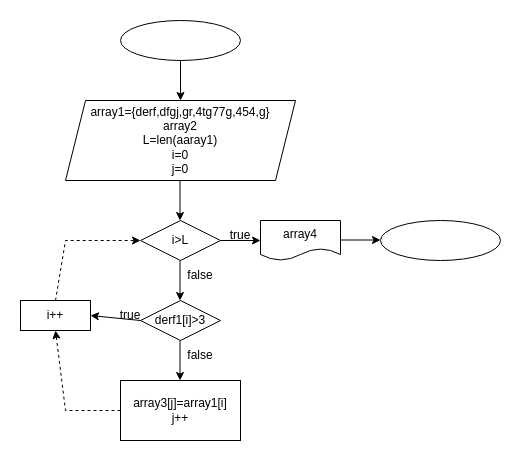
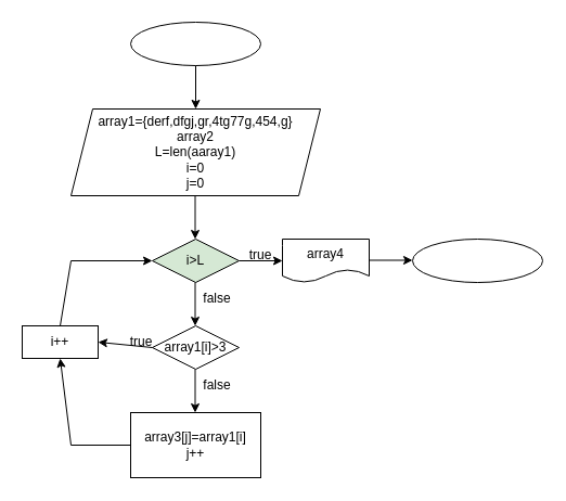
  <mxCell id="0" />
  <mxCell id="1" parent="0" />
  <mxCell id="2" value="" style="ellipse;whiteSpace=wrap;html=1;" parent="1" vertex="1"><mxGeometry x="120" y="20" width="120" height="40" as="geometry" /></mxCell>
  <mxCell id="3" value="array1={derf,dfgj,gr,4tg77g,454,g}&lt;br&gt;array2&lt;br&gt;L=len(aaray1)&lt;br&gt;i=0&lt;br&gt;j=0" style="shape=parallelogram;perimeter=parallelogramPerimeter;whiteSpace=wrap;html=1;fixedSize=1;" parent="1" vertex="1"><mxGeometry x="65" y="100" width="230" height="80" as="geometry" /></mxCell>
- <mxCell id="4" value="i&amp;gt;L" style="rhombus;whiteSpace=wrap;html=1;" parent="1" vertex="1"><mxGeometry x="140" y="220" width="80" height="40" as="geometry" /></mxCell>
+ <mxCell id="4" value="i&amp;gt;L" style="rhombus;whiteSpace=wrap;html=1;fillColor=#d5e8d4;" parent="1" vertex="1"><mxGeometry x="140" y="220" width="80" height="40" as="geometry" /></mxCell>
  <mxCell id="5" value="" style="endArrow=classic;html=1;rounded=0;exitX=0.5;exitY=1;exitDx=0;exitDy=0;" parent="1" source="2" target="3" edge="1"><mxGeometry width="50" height="50" relative="1" as="geometry"><mxPoint x="350" y="370" as="sourcePoint" /><mxPoint x="400" y="320" as="targetPoint" /></mxGeometry></mxCell>
  <mxCell id="6" value="" style="endArrow=classic;html=1;rounded=0;exitX=0.5;exitY=1;exitDx=0;exitDy=0;" parent="1" edge="1"><mxGeometry width="50" height="50" relative="1" as="geometry"><mxPoint x="179.5" y="180" as="sourcePoint" /><mxPoint x="179.5" y="220" as="targetPoint" /></mxGeometry></mxCell>
  <mxCell id="7" value="" style="endArrow=classic;html=1;rounded=0;exitX=0.5;exitY=1;exitDx=0;exitDy=0;" parent="1" edge="1"><mxGeometry width="50" height="50" relative="1" as="geometry"><mxPoint x="179.5" y="260" as="sourcePoint" /><mxPoint x="179.5" y="300" as="targetPoint" /></mxGeometry></mxCell>
  <mxCell id="8" value="" style="endArrow=classic;html=1;rounded=0;exitX=0.5;exitY=1;exitDx=0;exitDy=0;" parent="1" edge="1"><mxGeometry width="50" height="50" relative="1" as="geometry"><mxPoint x="220" y="240" as="sourcePoint" /><mxPoint x="260" y="240" as="targetPoint" /></mxGeometry></mxCell>
- <mxCell id="9" value="derf1[i]&amp;gt;3" style="rhombus;whiteSpace=wrap;html=1;" parent="1" vertex="1"><mxGeometry x="140" y="300" width="80" height="40" as="geometry" /></mxCell>
+ <mxCell id="9" value="array1[i]&amp;gt;3" style="rhombus;whiteSpace=wrap;html=1;" parent="1" vertex="1"><mxGeometry x="140" y="300" width="80" height="40" as="geometry" /></mxCell>
  <mxCell id="10" value="i++" style="rounded=0;whiteSpace=wrap;html=1;" parent="1" vertex="1"><mxGeometry x="20" y="300" width="70" height="30" as="geometry" /></mxCell>
  <mxCell id="11" value="" style="endArrow=classic;html=1;rounded=0;entryX=1;entryY=0.5;entryDx=0;entryDy=0;exitX=0;exitY=0.5;exitDx=0;exitDy=0;" parent="1" source="9" target="10" edge="1"><mxGeometry width="50" height="50" relative="1" as="geometry"><mxPoint x="150" y="410" as="sourcePoint" /><mxPoint x="139" y="386" as="targetPoint" /></mxGeometry></mxCell>
- <mxCell id="12" value="" style="endArrow=classic;html=1;rounded=0;entryX=0;entryY=0.5;entryDx=0;entryDy=0;exitX=0.5;exitY=0;exitDx=0;exitDy=0;dashed=1;" parent="1" source="10" target="4" edge="1"><mxGeometry width="50" height="50" relative="1" as="geometry"><mxPoint x="65" y="300" as="sourcePoint" /><mxPoint x="115" y="275" as="targetPoint" /><Array as="points"><mxPoint x="65" y="240" /></Array></mxGeometry></mxCell>
+ <mxCell id="12" value="" style="endArrow=classic;html=1;rounded=0;entryX=0;entryY=0.5;entryDx=0;entryDy=0;exitX=0.5;exitY=0;exitDx=0;exitDy=0;" parent="1" source="10" target="4" edge="1"><mxGeometry width="50" height="50" relative="1" as="geometry"><mxPoint x="65" y="300" as="sourcePoint" /><mxPoint x="115" y="275" as="targetPoint" /><Array as="points"><mxPoint x="65" y="240" /></Array></mxGeometry></mxCell>
  <mxCell id="13" value="true" style="text;html=1;strokeColor=none;fillColor=none;align=center;verticalAlign=middle;whiteSpace=wrap;rounded=0;" parent="1" vertex="1"><mxGeometry x="100" y="300" width="60" height="30" as="geometry" /></mxCell>
  <mxCell id="14" value="array3[j]=array1[i]&lt;br&gt;j++" style="rounded=0;whiteSpace=wrap;html=1;" parent="1" vertex="1"><mxGeometry x="120" y="380" width="120" height="60" as="geometry" /></mxCell>
  <mxCell id="15" value="" style="endArrow=classic;html=1;rounded=0;exitX=0.5;exitY=1;exitDx=0;exitDy=0;" parent="1" edge="1"><mxGeometry width="50" height="50" relative="1" as="geometry"><mxPoint x="179.5" y="340" as="sourcePoint" /><mxPoint x="179.5" y="380" as="targetPoint" /></mxGeometry></mxCell>
- <mxCell id="16" value="" style="endArrow=classic;html=1;rounded=0;exitX=0;exitY=0.5;exitDx=0;exitDy=0;entryX=0.5;entryY=1;entryDx=0;entryDy=0;dashed=1;" parent="1" source="14" target="10" edge="1"><mxGeometry width="50" height="50" relative="1" as="geometry"><mxPoint x="60" y="380" as="sourcePoint" /><mxPoint x="60" y="420" as="targetPoint" /><Array as="points"><mxPoint x="65" y="410" /></Array></mxGeometry></mxCell>
+ <mxCell id="16" value="" style="endArrow=classic;html=1;rounded=0;exitX=0;exitY=0.5;exitDx=0;exitDy=0;entryX=0.5;entryY=1;entryDx=0;entryDy=0;" parent="1" source="14" target="10" edge="1"><mxGeometry width="50" height="50" relative="1" as="geometry"><mxPoint x="60" y="380" as="sourcePoint" /><mxPoint x="60" y="420" as="targetPoint" /><Array as="points"><mxPoint x="65" y="410" /></Array></mxGeometry></mxCell>
  <mxCell id="17" value="false" style="text;html=1;strokeColor=none;fillColor=none;align=center;verticalAlign=middle;whiteSpace=wrap;rounded=0;" parent="1" vertex="1"><mxGeometry x="170" y="340" width="60" height="30" as="geometry" /></mxCell>
  <mxCell id="18" value="false" style="text;html=1;strokeColor=none;fillColor=none;align=center;verticalAlign=middle;whiteSpace=wrap;rounded=0;" parent="1" vertex="1"><mxGeometry x="170" y="260" width="60" height="30" as="geometry" /></mxCell>
  <mxCell id="19" value="true" style="text;html=1;strokeColor=none;fillColor=none;align=center;verticalAlign=middle;whiteSpace=wrap;rounded=0;" parent="1" vertex="1"><mxGeometry x="210" y="220" width="60" height="30" as="geometry" /></mxCell>
  <mxCell id="20" value="array4" style="shape=document;whiteSpace=wrap;html=1;boundedLbl=1;" parent="1" vertex="1"><mxGeometry x="260" y="220" width="80" height="40" as="geometry" /></mxCell>
  <mxCell id="21" value="" style="ellipse;whiteSpace=wrap;html=1;" parent="1" vertex="1"><mxGeometry x="380" y="220" width="120" height="40" as="geometry" /></mxCell>
  <mxCell id="22" value="" style="endArrow=classic;html=1;rounded=0;exitX=0.5;exitY=1;exitDx=0;exitDy=0;" parent="1" edge="1"><mxGeometry width="50" height="50" relative="1" as="geometry"><mxPoint x="340" y="239.5" as="sourcePoint" /><mxPoint x="380" y="239.5" as="targetPoint" /></mxGeometry></mxCell>
